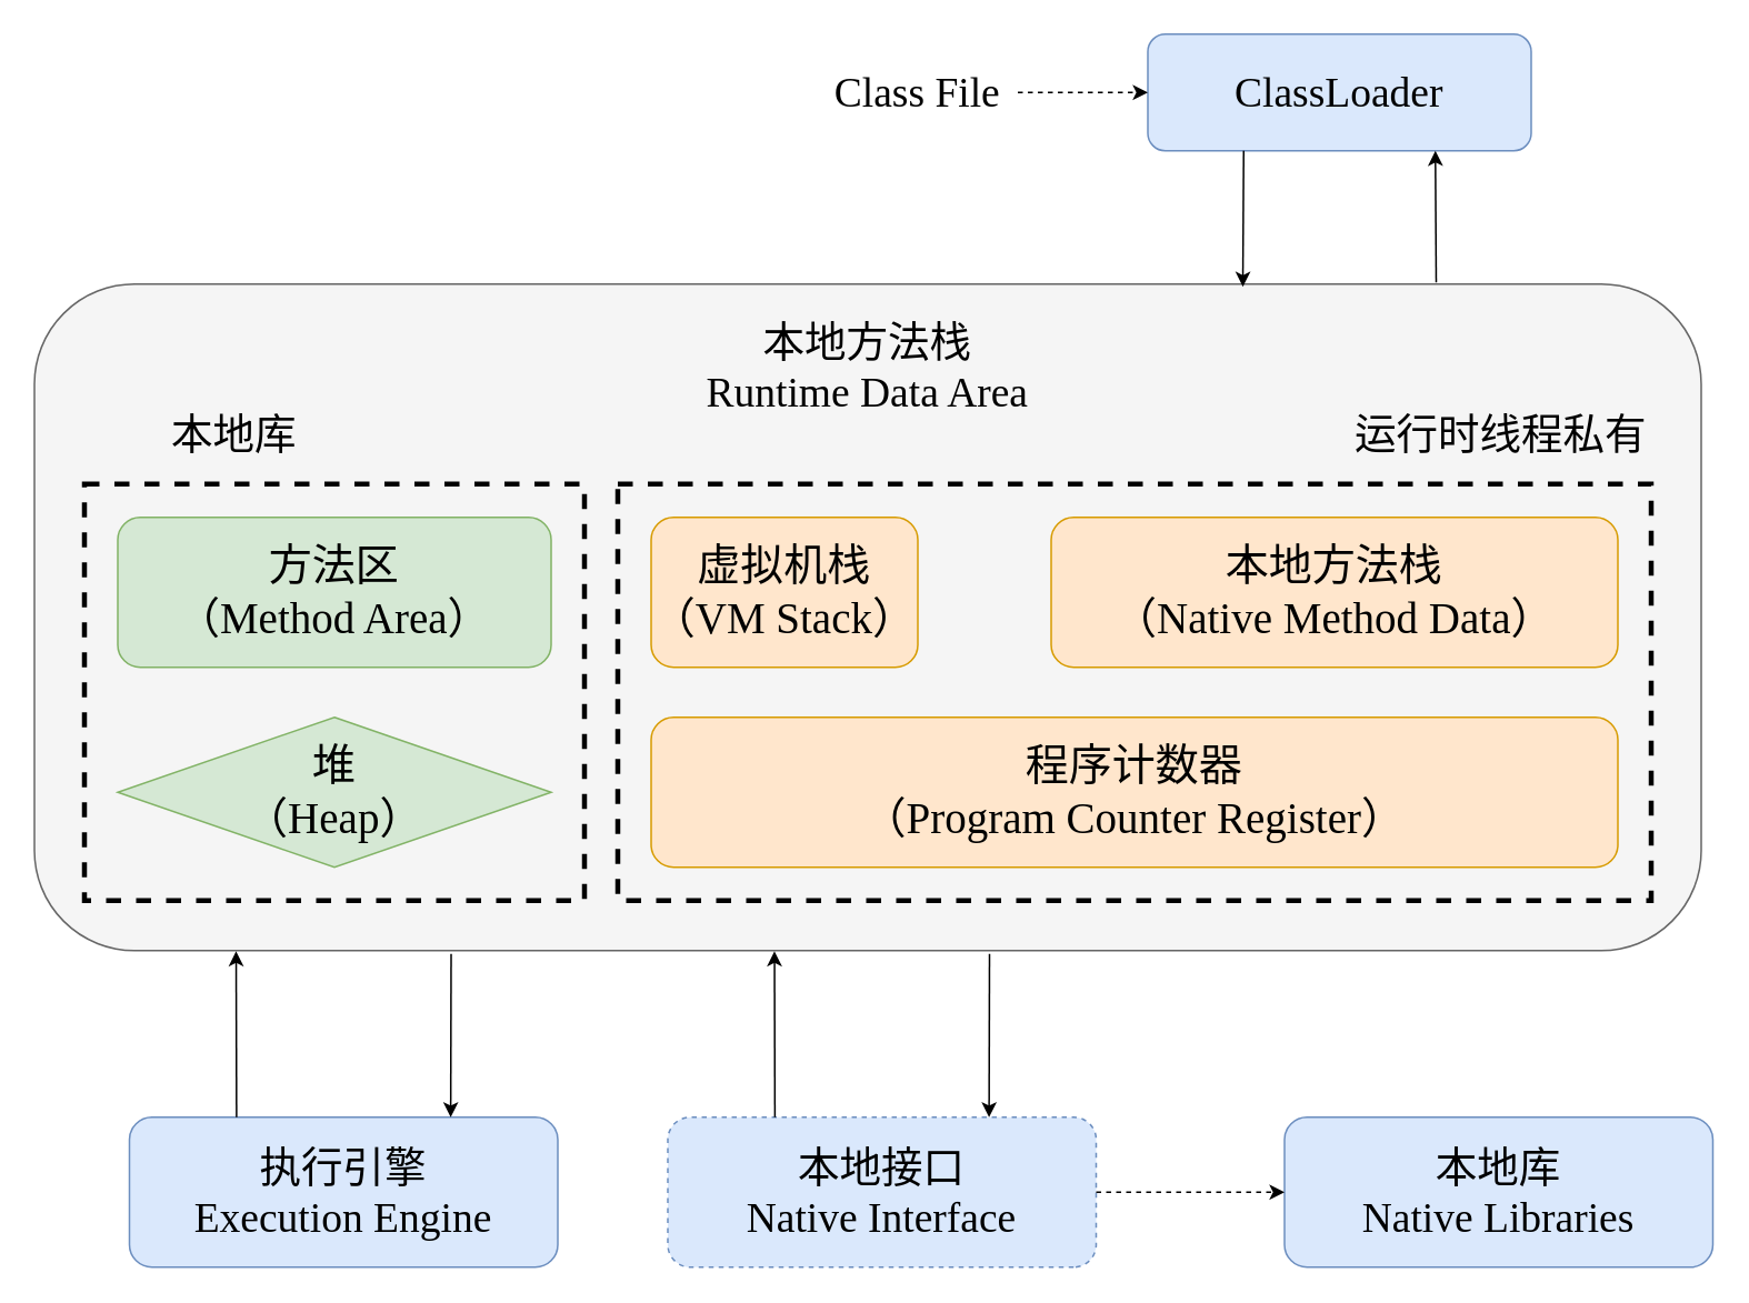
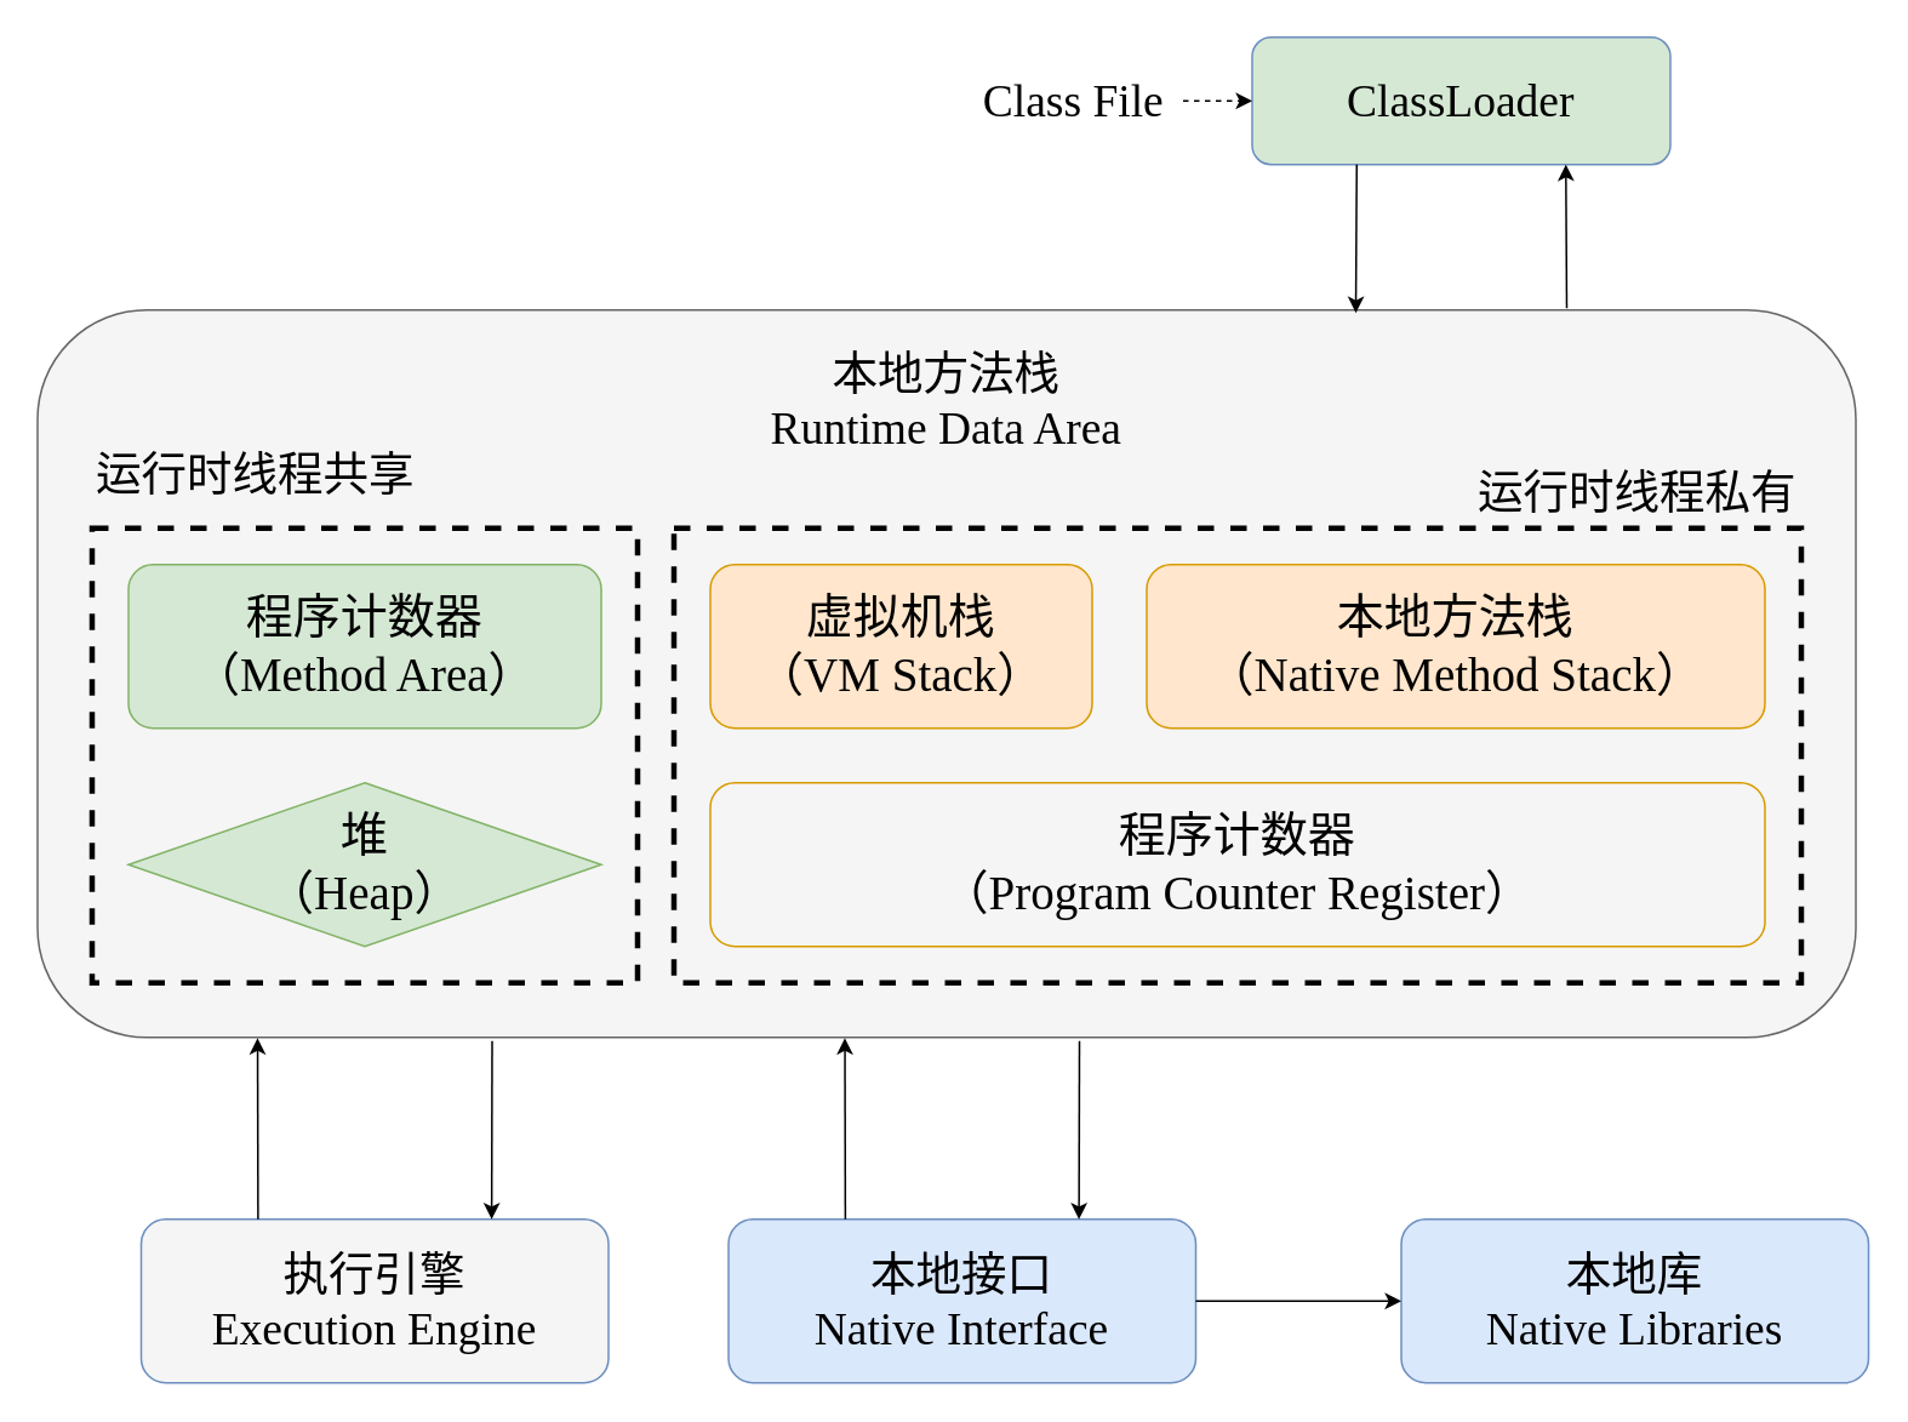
  <mxCell id="0" />
  <mxCell id="1" parent="0" />
  <mxCell id="2" value="" style="rounded=1;whiteSpace=wrap;html=1;fillColor=#f5f5f5;strokeColor=#666666;fontColor=#333333;" vertex="1" parent="1"><mxGeometry x="20" y="170" width="1000" height="400" as="geometry" /></mxCell>
  <mxCell id="3" value="" style="rounded=0;whiteSpace=wrap;html=1;fontFamily=Comic Sans MS;fontSize=25;fillColor=none;strokeWidth=3;dashed=1;" vertex="1" parent="1"><mxGeometry x="50" y="290" width="300" height="250" as="geometry" /></mxCell>
- <mxCell id="4" value="方法区&lt;br style=&quot;font-size: 26px;&quot;&gt;（Method Area）" style="rounded=1;whiteSpace=wrap;html=1;fillColor=#d5e8d4;strokeColor=#82b366;fontFamily=Comic Sans MS;fontSize=26;" vertex="1" parent="1"><mxGeometry x="70" y="310" width="260" height="90" as="geometry" /></mxCell>
+ <mxCell id="4" value="程序计数器&lt;br style=&quot;font-size: 26px;&quot;&gt;（Method Area）" style="rounded=1;whiteSpace=wrap;html=1;fillColor=#d5e8d4;strokeColor=#82b366;fontFamily=Comic Sans MS;fontSize=26;" vertex="1" parent="1"><mxGeometry x="70" y="310" width="260" height="90" as="geometry" /></mxCell>
  <mxCell id="5" value="堆&lt;br style=&quot;font-size: 26px;&quot;&gt;（Heap）" style="rhombus;whiteSpace=wrap;html=1;fillColor=#d5e8d4;strokeColor=#82b366;fontFamily=Comic Sans MS;fontSize=26;" vertex="1" parent="1"><mxGeometry x="70" y="430" width="260" height="90" as="geometry" /></mxCell>
- <mxCell id="6" value="程序计数器&lt;br style=&quot;font-size: 26px;&quot;&gt;（Program Counter Register）" style="rounded=1;whiteSpace=wrap;html=1;fillColor=#ffe6cc;strokeColor=#d79b00;fontFamily=Comic Sans MS;fontSize=26;" vertex="1" parent="1"><mxGeometry x="390" y="430" width="580" height="90" as="geometry" /></mxCell>
- <mxCell id="7" value="虚拟机栈&lt;br style=&quot;font-size: 26px;&quot;&gt;（VM Stack）" style="rounded=1;whiteSpace=wrap;html=1;fontFamily=Comic Sans MS;fontSize=26;fillColor=#ffe6cc;strokeColor=#d79b00;" vertex="1" parent="1"><mxGeometry x="390" y="310" width="160" height="90" as="geometry" /></mxCell>
- <mxCell id="8" value="本地方法栈&lt;br style=&quot;font-size: 26px;&quot;&gt;（Native Method Data）" style="rounded=1;whiteSpace=wrap;html=1;fontFamily=Comic Sans MS;fontSize=26;fillColor=#ffe6cc;strokeColor=#d79b00;" vertex="1" parent="1"><mxGeometry x="630" y="310" width="340" height="90" as="geometry" /></mxCell>
+ <mxCell id="6" value="程序计数器&lt;br style=&quot;font-size: 26px;&quot;&gt;（Program Counter Register）" style="rounded=1;whiteSpace=wrap;html=1;fillColor=#f5f5f5;strokeColor=#d79b00;fontFamily=Comic Sans MS;fontSize=26;" vertex="1" parent="1"><mxGeometry x="390" y="430" width="580" height="90" as="geometry" /></mxCell>
+ <mxCell id="7" value="虚拟机栈&lt;br style=&quot;font-size: 26px;&quot;&gt;（VM Stack）" style="rounded=1;whiteSpace=wrap;html=1;fontFamily=Comic Sans MS;fontSize=26;fillColor=#ffe6cc;strokeColor=#d79b00;" vertex="1" parent="1"><mxGeometry x="390" y="310" width="210" height="90" as="geometry" /></mxCell>
+ <mxCell id="8" value="本地方法栈&lt;br style=&quot;font-size: 26px;&quot;&gt;（Native Method Stack）" style="rounded=1;whiteSpace=wrap;html=1;fontFamily=Comic Sans MS;fontSize=26;fillColor=#ffe6cc;strokeColor=#d79b00;" vertex="1" parent="1"><mxGeometry x="630" y="310" width="340" height="90" as="geometry" /></mxCell>
  <mxCell id="9" value="本地方法栈&lt;br style=&quot;font-size: 25px;&quot;&gt;Runtime Data Area" style="text;html=1;strokeColor=none;fillColor=none;align=center;verticalAlign=middle;whiteSpace=wrap;rounded=0;fontFamily=Comic Sans MS;fontSize=25;" vertex="1" parent="1"><mxGeometry x="375" y="180" width="290" height="80" as="geometry" /></mxCell>
- <mxCell id="10" value="ClassLoader" style="rounded=1;whiteSpace=wrap;html=1;fontFamily=Comic Sans MS;fontSize=25;fillColor=#dae8fc;strokeColor=#6c8ebf;" vertex="1" parent="1"><mxGeometry x="688" y="20" width="230" height="70" as="geometry" /></mxCell>
- <mxCell id="11" value="Class File" style="text;html=1;strokeColor=none;fillColor=none;align=center;verticalAlign=middle;whiteSpace=wrap;rounded=0;fontFamily=Comic Sans MS;fontSize=25;" vertex="1" parent="1"><mxGeometry x="490" y="37.5" width="120" height="35" as="geometry" /></mxCell>
+ <mxCell id="10" value="ClassLoader" style="rounded=1;whiteSpace=wrap;html=1;fontFamily=Comic Sans MS;fontSize=25;fillColor=#d5e8d4;strokeColor=#6c8ebf;" vertex="1" parent="1"><mxGeometry x="688" y="20" width="230" height="70" as="geometry" /></mxCell>
+ <mxCell id="11" value="Class File" style="text;html=1;strokeColor=none;fillColor=none;align=center;verticalAlign=middle;whiteSpace=wrap;rounded=0;fontFamily=Comic Sans MS;fontSize=25;" vertex="1" parent="1"><mxGeometry x="530" y="37.5" width="120" height="35" as="geometry" /></mxCell>
  <mxCell id="12" value="" style="endArrow=classic;html=1;fontFamily=Comic Sans MS;fontSize=18;entryX=0;entryY=0.5;entryDx=0;entryDy=0;exitX=1;exitY=0.5;exitDx=0;exitDy=0;dashed=1;" edge="1" parent="1" source="11" target="10"><mxGeometry width="50" height="50" relative="1" as="geometry"><mxPoint x="320" y="100" as="sourcePoint" /><mxPoint x="370" y="50" as="targetPoint" /></mxGeometry></mxCell>
  <mxCell id="13" value="" style="endArrow=classic;html=1;fontFamily=Comic Sans MS;fontSize=25;exitX=0.25;exitY=1;exitDx=0;exitDy=0;entryX=0.725;entryY=0.004;entryDx=0;entryDy=0;entryPerimeter=0;" edge="1" parent="1" source="10" target="2"><mxGeometry width="50" height="50" relative="1" as="geometry"><mxPoint x="330" y="110" as="sourcePoint" /><mxPoint x="590" y="120" as="targetPoint" /></mxGeometry></mxCell>
  <mxCell id="14" value="" style="endArrow=classic;html=1;fontFamily=Comic Sans MS;fontSize=25;entryX=0.75;entryY=1;entryDx=0;entryDy=0;" edge="1" parent="1" target="10"><mxGeometry width="50" height="50" relative="1" as="geometry"><mxPoint x="861" y="169" as="sourcePoint" /><mxPoint x="620" y="120" as="targetPoint" /></mxGeometry></mxCell>
- <mxCell id="15" value="本地库" style="text;html=1;strokeColor=none;fillColor=none;align=center;verticalAlign=middle;whiteSpace=wrap;rounded=0;dashed=1;fontFamily=Comic Sans MS;fontSize=25;" vertex="1" parent="1"><mxGeometry x="50" y="250" width="180" height="20" as="geometry" /></mxCell>
+ <mxCell id="15" value="运行时线程共享" style="text;html=1;strokeColor=none;fillColor=none;align=center;verticalAlign=middle;whiteSpace=wrap;rounded=0;dashed=1;fontFamily=Comic Sans MS;fontSize=25;" vertex="1" parent="1"><mxGeometry x="50" y="250" width="180" height="20" as="geometry" /></mxCell>
  <mxCell id="16" value="" style="rounded=0;whiteSpace=wrap;html=1;fontFamily=Comic Sans MS;fontSize=25;fillColor=none;strokeWidth=3;dashed=1;" vertex="1" parent="1"><mxGeometry x="370" y="290" width="620" height="250" as="geometry" /></mxCell>
- <mxCell id="17" value="运行时线程私有" style="text;html=1;strokeColor=none;fillColor=none;align=center;verticalAlign=middle;whiteSpace=wrap;rounded=0;dashed=1;fontFamily=Comic Sans MS;fontSize=25;" vertex="1" parent="1"><mxGeometry x="810" y="250" width="180" height="20" as="geometry" /></mxCell>
- <mxCell id="18" value="执行引擎&lt;br&gt;Execution Engine" style="rounded=1;whiteSpace=wrap;html=1;fontFamily=Comic Sans MS;fontSize=25;fillColor=#dae8fc;strokeColor=#6c8ebf;direction=west;" vertex="1" parent="1"><mxGeometry x="77" y="670" width="257" height="90" as="geometry" /></mxCell>
+ <mxCell id="17" value="运行时线程私有" style="text;html=1;strokeColor=none;fillColor=none;align=center;verticalAlign=middle;whiteSpace=wrap;rounded=0;dashed=1;fontFamily=Comic Sans MS;fontSize=25;" vertex="1" parent="1"><mxGeometry x="810" y="260" width="180" height="20" as="geometry" /></mxCell>
+ <mxCell id="18" value="执行引擎&lt;br&gt;Execution Engine" style="rounded=1;whiteSpace=wrap;html=1;fontFamily=Comic Sans MS;fontSize=25;fillColor=#f5f5f5;strokeColor=#6c8ebf;direction=west;" vertex="1" parent="1"><mxGeometry x="77" y="670" width="257" height="90" as="geometry" /></mxCell>
  <mxCell id="19" value="" style="endArrow=classic;html=1;fontFamily=Comic Sans MS;fontSize=25;entryX=0.25;entryY=1;entryDx=0;entryDy=0;" edge="1" parent="1" target="18"><mxGeometry width="50" height="50" relative="1" as="geometry"><mxPoint x="270" y="572" as="sourcePoint" /><mxPoint x="260" y="670" as="targetPoint" /></mxGeometry></mxCell>
  <mxCell id="20" value="" style="endArrow=classic;html=1;fontFamily=Comic Sans MS;fontSize=25;exitX=0.75;exitY=1;exitDx=0;exitDy=0;entryX=0.121;entryY=1.001;entryDx=0;entryDy=0;entryPerimeter=0;" edge="1" parent="1" source="18" target="2"><mxGeometry width="50" height="50" relative="1" as="geometry"><mxPoint x="190" y="840" as="sourcePoint" /><mxPoint x="240" y="790" as="targetPoint" /></mxGeometry></mxCell>
- <mxCell id="21" value="本地接口&lt;br&gt;Native Interface" style="rounded=1;whiteSpace=wrap;html=1;fontFamily=Comic Sans MS;fontSize=25;fillColor=#dae8fc;strokeColor=#6c8ebf;direction=west;dashed=1;" vertex="1" parent="1"><mxGeometry x="400" y="670" width="257" height="90" as="geometry" /></mxCell>
+ <mxCell id="21" value="本地接口&lt;br&gt;Native Interface" style="rounded=1;whiteSpace=wrap;html=1;fontFamily=Comic Sans MS;fontSize=25;fillColor=#dae8fc;strokeColor=#6c8ebf;direction=west;" vertex="1" parent="1"><mxGeometry x="400" y="670" width="257" height="90" as="geometry" /></mxCell>
  <mxCell id="22" value="" style="endArrow=classic;html=1;fontFamily=Comic Sans MS;fontSize=25;entryX=0.25;entryY=1;entryDx=0;entryDy=0;" edge="1" parent="1" target="21"><mxGeometry width="50" height="50" relative="1" as="geometry"><mxPoint x="593" y="572" as="sourcePoint" /><mxPoint x="583" y="670" as="targetPoint" /></mxGeometry></mxCell>
  <mxCell id="23" value="" style="endArrow=classic;html=1;fontFamily=Comic Sans MS;fontSize=25;exitX=0.75;exitY=1;exitDx=0;exitDy=0;entryX=0.121;entryY=1.001;entryDx=0;entryDy=0;entryPerimeter=0;" edge="1" parent="1" source="21"><mxGeometry width="50" height="50" relative="1" as="geometry"><mxPoint x="513" y="840" as="sourcePoint" /><mxPoint x="464" y="570.4" as="targetPoint" /></mxGeometry></mxCell>
  <mxCell id="24" value="本地库&lt;br&gt;Native Libraries" style="rounded=1;whiteSpace=wrap;html=1;fontFamily=Comic Sans MS;fontSize=25;fillColor=#dae8fc;strokeColor=#6c8ebf;direction=west;" vertex="1" parent="1"><mxGeometry x="770" y="670" width="257" height="90" as="geometry" /></mxCell>
- <mxCell id="25" value="" style="endArrow=classic;html=1;fontFamily=Comic Sans MS;fontSize=25;exitX=0;exitY=0.5;exitDx=0;exitDy=0;entryX=1;entryY=0.5;entryDx=0;entryDy=0;dashed=1;" edge="1" parent="1" source="21" target="24"><mxGeometry width="50" height="50" relative="1" as="geometry"><mxPoint x="610" y="910" as="sourcePoint" /><mxPoint x="660" y="860" as="targetPoint" /></mxGeometry></mxCell>
+ <mxCell id="25" value="" style="endArrow=classic;html=1;fontFamily=Comic Sans MS;fontSize=25;exitX=0;exitY=0.5;exitDx=0;exitDy=0;entryX=1;entryY=0.5;entryDx=0;entryDy=0;" edge="1" parent="1" source="21" target="24"><mxGeometry width="50" height="50" relative="1" as="geometry"><mxPoint x="610" y="910" as="sourcePoint" /><mxPoint x="660" y="860" as="targetPoint" /></mxGeometry></mxCell>
